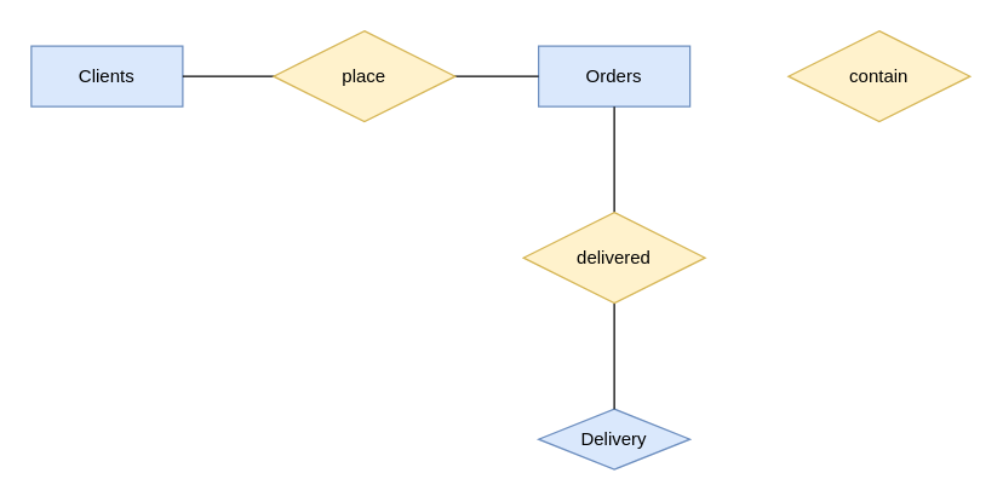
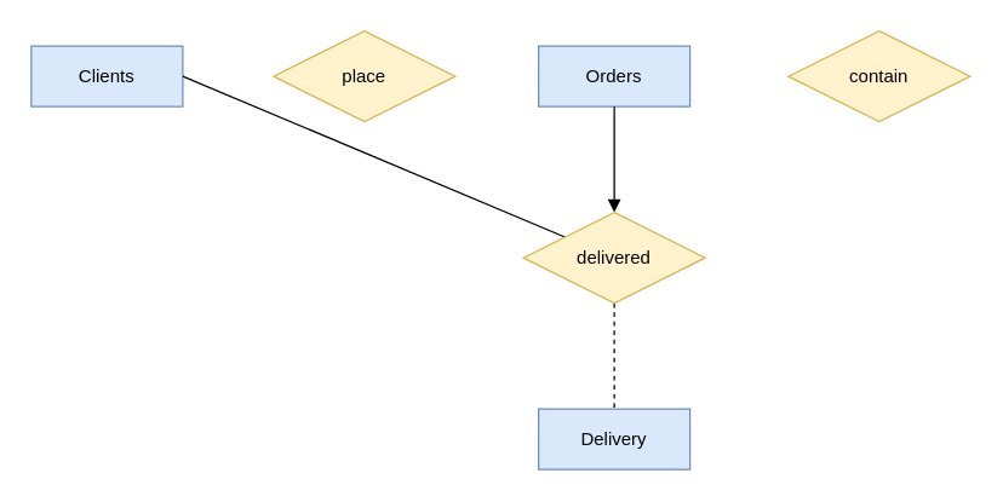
  <mxCell id="0" />
  <mxCell id="1" parent="0" />
  <mxCell id="2" value="Clients" style="whiteSpace=wrap;html=1;align=center;fillColor=#dae8fc;strokeColor=#6c8ebf;" parent="1" vertex="1"><mxGeometry x="20" y="30" width="100" height="40" as="geometry" /></mxCell>
  <mxCell id="3" value="Orders" style="whiteSpace=wrap;html=1;align=center;fillColor=#dae8fc;strokeColor=#6c8ebf;" parent="1" vertex="1"><mxGeometry x="355" y="30" width="100" height="40" as="geometry" /></mxCell>
- <mxCell id="4" value="Delivery" style="rhombus;whiteSpace=wrap;html=1;align=center;fillColor=#dae8fc;strokeColor=#6c8ebf;" parent="1" vertex="1"><mxGeometry x="355" y="270" width="100" height="40" as="geometry" /></mxCell>
- <mxCell id="5" value="" style="endArrow=none;html=1;rounded=0;exitX=1;exitY=0.5;exitDx=0;exitDy=0;entryX=0;entryY=0.5;entryDx=0;entryDy=0;" parent="1" source="2" target="3" edge="1"><mxGeometry relative="1" as="geometry"><mxPoint x="130" y="50" as="sourcePoint" /><mxPoint x="310" y="49.5" as="targetPoint" /></mxGeometry></mxCell>
- <mxCell id="6" value="" style="endArrow=none;html=1;rounded=0;exitX=0.5;exitY=1;exitDx=0;exitDy=0;entryX=0.5;entryY=0;entryDx=0;entryDy=0;startArrow=none;" parent="1" source="10" target="4" edge="1"><mxGeometry relative="1" as="geometry"><mxPoint x="320" y="350" as="sourcePoint" /><mxPoint x="480" y="350" as="targetPoint" /></mxGeometry></mxCell>
+ <mxCell id="4" value="Delivery" style="whiteSpace=wrap;html=1;align=center;fillColor=#dae8fc;strokeColor=#6c8ebf;" parent="1" vertex="1"><mxGeometry x="355" y="270" width="100" height="40" as="geometry" /></mxCell>
+ <mxCell id="5" value="" style="endArrow=none;html=1;rounded=0;exitX=1;exitY=0.5;exitDx=0;exitDy=0;" parent="1" source="2" target="10" edge="1"><mxGeometry relative="1" as="geometry"><mxPoint x="130" y="50" as="sourcePoint" /><mxPoint x="310" y="49.5" as="targetPoint" /></mxGeometry></mxCell>
+ <mxCell id="6" value="" style="endArrow=none;html=1;rounded=0;exitX=0.5;exitY=1;exitDx=0;exitDy=0;entryX=0.5;entryY=0;entryDx=0;entryDy=0;startArrow=none;dashed=1;" parent="1" source="10" target="4" edge="1"><mxGeometry relative="1" as="geometry"><mxPoint x="320" y="350" as="sourcePoint" /><mxPoint x="480" y="350" as="targetPoint" /></mxGeometry></mxCell>
  <mxCell id="7" value="place" style="shape=rhombus;perimeter=rhombusPerimeter;whiteSpace=wrap;html=1;align=center;fillColor=#fff2cc;strokeColor=#d6b656;" parent="1" vertex="1"><mxGeometry x="180" y="20" width="120" height="60" as="geometry" /></mxCell>
  <mxCell id="8" value="contain" style="shape=rhombus;perimeter=rhombusPerimeter;whiteSpace=wrap;html=1;align=center;fillColor=#fff2cc;strokeColor=#d6b656;" parent="1" vertex="1"><mxGeometry x="520" y="20" width="120" height="60" as="geometry" /></mxCell>
- <mxCell id="9" value="" style="endArrow=none;html=1;rounded=0;exitX=0.5;exitY=1;exitDx=0;exitDy=0;entryX=0.5;entryY=0;entryDx=0;entryDy=0;" parent="1" source="3" target="10" edge="1"><mxGeometry relative="1" as="geometry"><mxPoint x="405" y="70" as="sourcePoint" /><mxPoint x="405" y="270" as="targetPoint" /></mxGeometry></mxCell>
+ <mxCell id="9" value="" style="endArrow=block;html=1;rounded=0;exitX=0.5;exitY=1;exitDx=0;exitDy=0;entryX=0.5;entryY=0;entryDx=0;entryDy=0;" parent="1" source="3" target="10" edge="1"><mxGeometry relative="1" as="geometry"><mxPoint x="405" y="70" as="sourcePoint" /><mxPoint x="405" y="270" as="targetPoint" /></mxGeometry></mxCell>
  <mxCell id="10" value="delivered" style="shape=rhombus;perimeter=rhombusPerimeter;whiteSpace=wrap;html=1;align=center;fillColor=#fff2cc;strokeColor=#d6b656;" parent="1" vertex="1"><mxGeometry x="345" y="140" width="120" height="60" as="geometry" /></mxCell>
